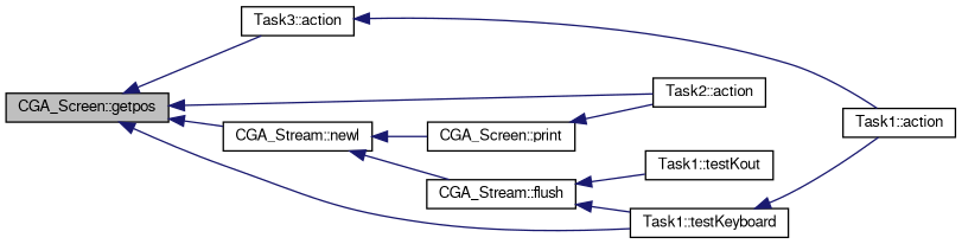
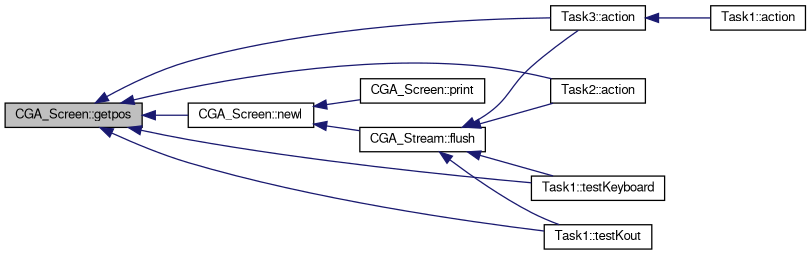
  digraph {
    rankdir=LR
    node [color=black fontname=FreeSans fontsize=10 shape=record]
    edge [color=midnightblue dir=back fontname=FreeSans fontsize=10 labelfontname=FreeSans labelfontsize=10 style=solid]
    n1 [fillcolor=grey75 fontcolor=black height=0.2 label="CGA_Screen::getpos" style=filled width=0.4]
    n2 [height=0.2 label="Task3::action" width=0.4]
    n3 [height=0.2 label="Task2::action" width=0.4]
-   n4 [height=0.2 label="CGA_Stream::newl" width=0.4]
+   n4 [height=0.2 label="CGA_Screen::newl" width=0.4]
    n5 [height=0.2 label="Task1::testKeyboard" width=0.4]
    n6 [height=0.2 label="Task1::testKout" width=0.4]
    n7 [height=0.2 label="Task1::action" width=0.4]
    n8 [height=0.2 label="CGA_Screen::print" width=0.4]
    n9 [height=0.2 label="CGA_Stream::flush" width=0.4]
    n1 -> n2
    n1 -> n3
    n1 -> n4
    n1 -> n5
+   n1 -> n6
    n2 -> n7
    n4 -> n8
    n4 -> n9
-   n5 -> n7
-   n8 -> n3
+   n9 -> n2
+   n9 -> n3
    n9 -> n5
    n9 -> n6
  }
